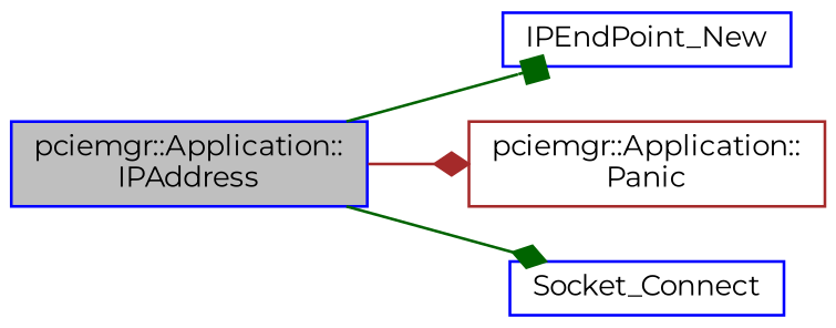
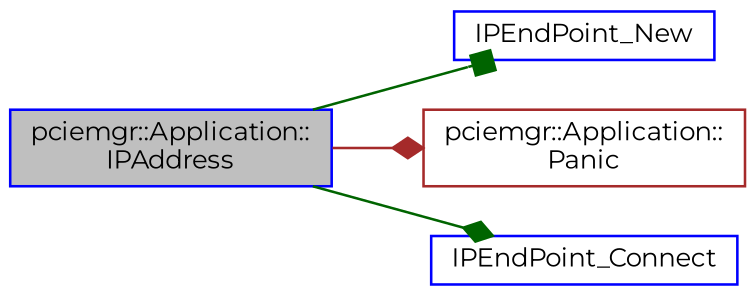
  digraph {
    fontname=Montserrat
    rankdir=LR
    node [color=blue fillcolor=white fontname=Montserrat fontsize=10 shape=record style=filled]
    edge [arrowhead=diamond color=darkgreen fontname=Montserrat fontsize=10 labelfontname=Helvetica labelfontsize=10 style=solid]
    n1 [fillcolor=grey75 fontcolor=black height=0.2 label="pciemgr::Application::\lIPAddress" width=0.4]
    n2 [height=0.2 label=IPEndPoint_New width=0.4]
    n3 [color=brown height=0.2 label="pciemgr::Application::\lPanic" width=0.4]
-   n4 [height=0.2 label=Socket_Connect width=0.4]
+   n4 [height=0.2 label=IPEndPoint_Connect width=0.4]
    n1 -> n2 [arrowhead=box]
    n1 -> n3 [color=brown]
    n1 -> n4
  }
